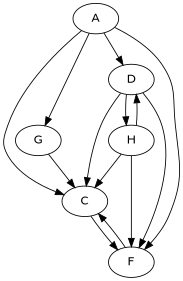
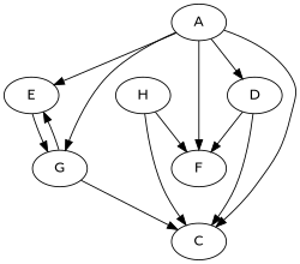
  digraph {
    fontname=Lato
    node [fontname=Lato]
    edge [fontname=Lato]
    A
    C
    D
+   E
    F
    G
    H
    A -> C
    A -> D
+   A -> E
    A -> F
    A -> G
-   C -> F
    D -> C
    D -> F
-   D -> H
-   F -> C
+   E -> G
    G -> C
+   G -> E
    H -> C
-   H -> D
    H -> F
  }
